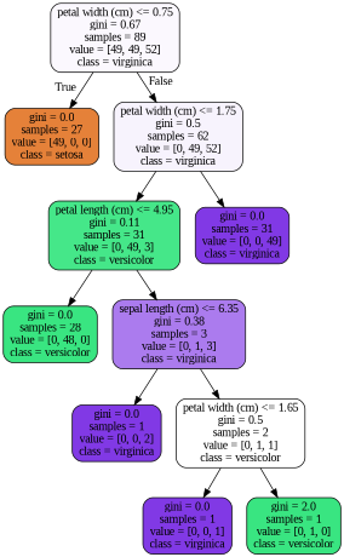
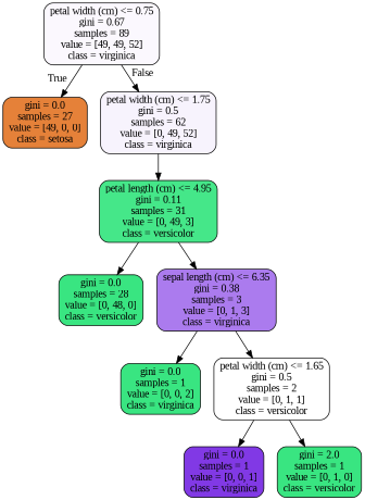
  digraph {
    fontname="Liberation Serif"
    node [color=black fillcolor="#8139e5ff" fontname="Liberation Serif" shape=box style="filled, rounded"]
    edge [fontname="Liberation Serif"]
    n1 [fillcolor="#8139e508" label="petal width (cm) <= 0.75\ngini = 0.67\nsamples = 89\nvalue = [49, 49, 52]\nclass = virginica"]
    n2 [fillcolor="#e58139ff" label="gini = 0.0\nsamples = 27\nvalue = [49, 0, 0]\nclass = setosa"]
    n3 [fillcolor="#8139e50f" label="petal width (cm) <= 1.75\ngini = 0.5\nsamples = 62\nvalue = [0, 49, 52]\nclass = virginica"]
    n4 [fillcolor="#39e581ef" label="petal length (cm) <= 4.95\ngini = 0.11\nsamples = 31\nvalue = [0, 49, 3]\nclass = versicolor"]
-   n5 [label="gini = 0.0\nsamples = 31\nvalue = [0, 0, 49]\nclass = virginica"]
    n6 [fillcolor="#39e581ff" label="gini = 0.0\nsamples = 28\nvalue = [0, 48, 0]\nclass = versicolor"]
    n7 [fillcolor="#8139e5aa" label="sepal length (cm) <= 6.35\ngini = 0.38\nsamples = 3\nvalue = [0, 1, 3]\nclass = virginica"]
-   n8 [label="gini = 0.0\nsamples = 1\nvalue = [0, 0, 2]\nclass = virginica"]
+   n8 [fillcolor="#39e581ff" label="gini = 0.0\nsamples = 1\nvalue = [0, 0, 2]\nclass = virginica"]
    n9 [fillcolor="#39e58100" label="petal width (cm) <= 1.65\ngini = 0.5\nsamples = 2\nvalue = [0, 1, 1]\nclass = versicolor"]
    n10 [label="gini = 0.0\nsamples = 1\nvalue = [0, 0, 1]\nclass = virginica"]
    n11 [fillcolor="#39e581ff" label="gini = 2.0\nsamples = 1\nvalue = [0, 1, 0]\nclass = versicolor"]
    n1 -> n2 [headlabel=True labelangle=45 labeldistance=2.5]
    n1 -> n3 [headlabel=False labelangle=-45 labeldistance=2.5]
    n3 -> n4
-   n3 -> n5
    n4 -> n6
    n4 -> n7
    n7 -> n8
    n7 -> n9
    n9 -> n10
    n9 -> n11
  }
